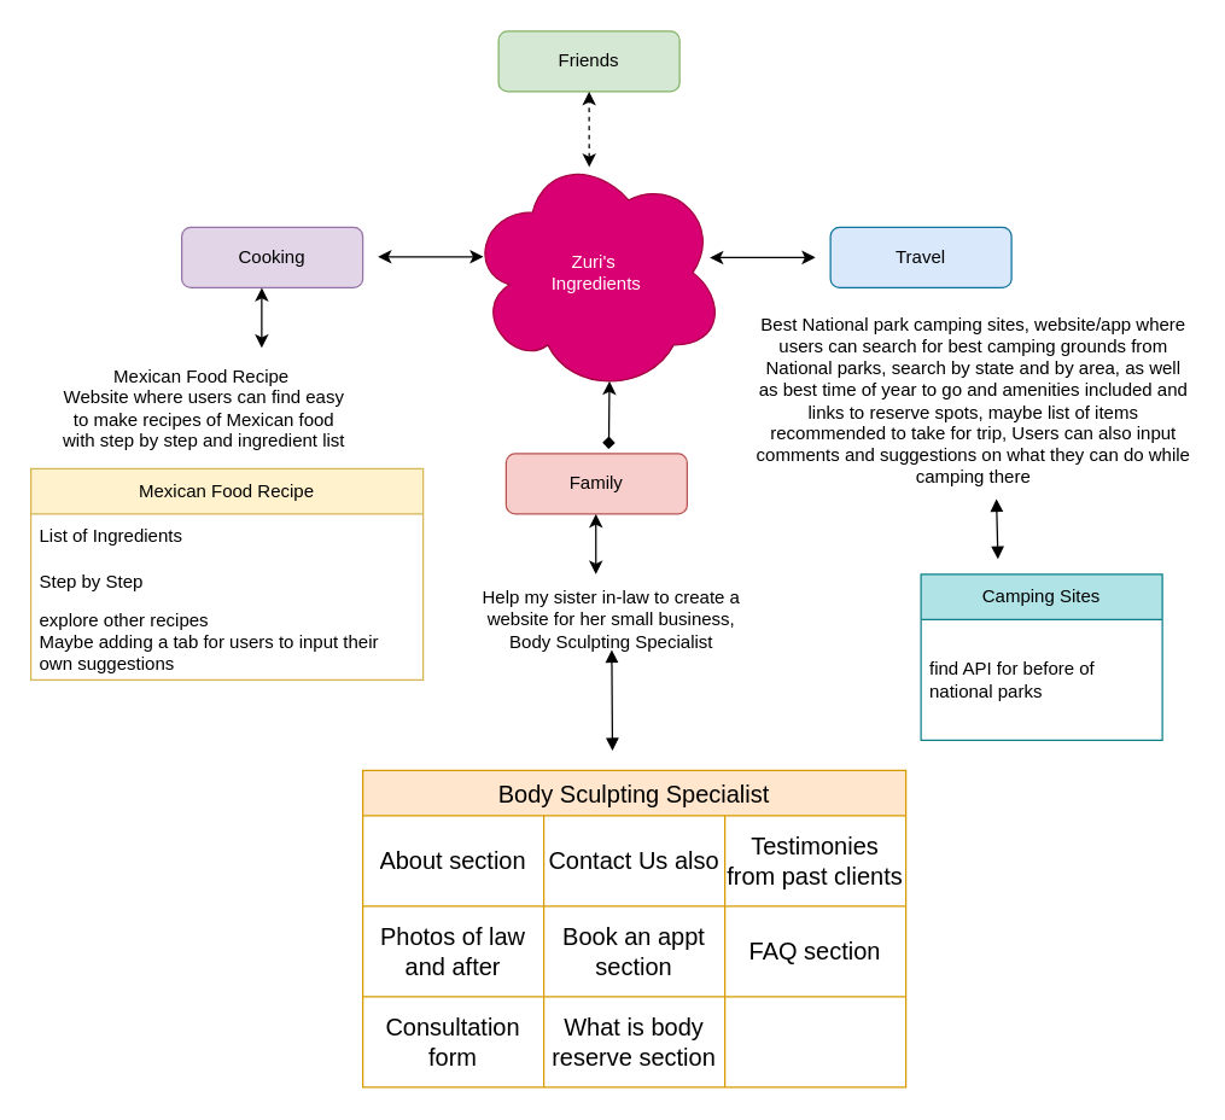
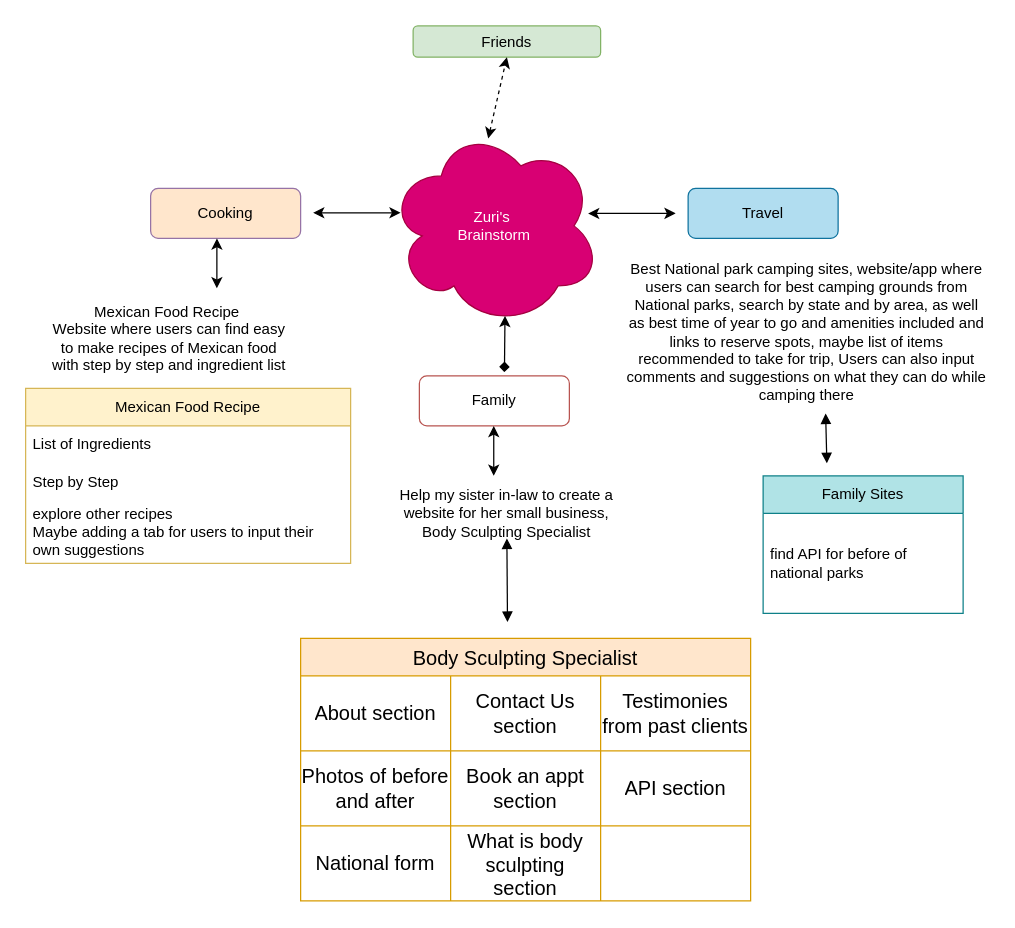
  <mxCell id="0" />
  <mxCell id="1" parent="0" />
- <mxCell id="2" value="Friends" style="rounded=1;whiteSpace=wrap;html=1;fontSize=12;glass=0;strokeWidth=1;shadow=0;fillColor=#d5e8d4;strokeColor=#82b366;" parent="1" vertex="1"><mxGeometry x="330" y="20" width="120" height="40" as="geometry" /></mxCell>
- <mxCell id="3" value="Family" style="rounded=1;whiteSpace=wrap;html=1;fontSize=12;glass=0;strokeWidth=1;shadow=0;fillColor=#f8cecc;strokeColor=#b85450;" parent="1" vertex="1"><mxGeometry x="335" y="300" width="120" height="40" as="geometry" /></mxCell>
- <mxCell id="4" value="Zuri's&amp;nbsp;&lt;br&gt;Ingredients" style="ellipse;shape=cloud;whiteSpace=wrap;html=1;fillColor=#d80073;fontColor=#ffffff;strokeColor=#A50040;" vertex="1" parent="1"><mxGeometry x="310" y="100" width="170" height="160" as="geometry" /></mxCell>
- <mxCell id="5" value="Travel" style="rounded=1;whiteSpace=wrap;html=1;fillColor=#dae8fc;strokeColor=#10739e;" vertex="1" parent="1"><mxGeometry x="550" y="150" width="120" height="40" as="geometry" /></mxCell>
- <mxCell id="6" value="Cooking" style="rounded=1;whiteSpace=wrap;html=1;fillColor=#e1d5e7;strokeColor=#9673a6;" vertex="1" parent="1"><mxGeometry x="120" y="150" width="120" height="40" as="geometry" /></mxCell>
+ <mxCell id="2" value="Friends" style="rounded=1;whiteSpace=wrap;html=1;fontSize=12;glass=0;strokeWidth=1;shadow=0;fillColor=#d5e8d4;strokeColor=#82b366;" parent="1" vertex="1"><mxGeometry x="330" y="20" width="150" height="25" as="geometry" /></mxCell>
+ <mxCell id="3" value="Family" style="rounded=1;whiteSpace=wrap;html=1;fontSize=12;glass=0;strokeWidth=1;shadow=0;fillColor=#ffffff;strokeColor=#b85450;" parent="1" vertex="1"><mxGeometry x="335" y="300" width="120" height="40" as="geometry" /></mxCell>
+ <mxCell id="4" value="Zuri's&amp;nbsp;&lt;br&gt;Brainstorm" style="ellipse;shape=cloud;whiteSpace=wrap;html=1;fillColor=#d80073;fontColor=#ffffff;strokeColor=#A50040;" vertex="1" parent="1"><mxGeometry x="310" y="100" width="170" height="160" as="geometry" /></mxCell>
+ <mxCell id="5" value="Travel" style="rounded=1;whiteSpace=wrap;html=1;fillColor=#b1ddf0;strokeColor=#10739e;" vertex="1" parent="1"><mxGeometry x="550" y="150" width="120" height="40" as="geometry" /></mxCell>
+ <mxCell id="6" value="Cooking" style="rounded=1;whiteSpace=wrap;html=1;fillColor=#ffe6cc;strokeColor=#9673a6;" vertex="1" parent="1"><mxGeometry x="120" y="150" width="120" height="40" as="geometry" /></mxCell>
  <mxCell id="7" value="" style="endArrow=classic;startArrow=classic;html=1;rounded=0;exitX=0.941;exitY=0.438;exitDx=0;exitDy=0;exitPerimeter=0;" edge="1" parent="1" source="4"><mxGeometry width="50" height="50" relative="1" as="geometry"><mxPoint x="480" y="185" as="sourcePoint" /><mxPoint x="540" y="170" as="targetPoint" /></mxGeometry></mxCell>
  <mxCell id="8" value="" style="endArrow=diamond;startArrow=classic;html=1;rounded=0;exitX=0.55;exitY=0.95;exitDx=0;exitDy=0;exitPerimeter=0;entryX=0.567;entryY=-0.075;entryDx=0;entryDy=0;entryPerimeter=0;" edge="1" parent="1" source="4" target="3"><mxGeometry width="50" height="50" relative="1" as="geometry"><mxPoint x="370" y="270" as="sourcePoint" /><mxPoint x="440" y="270" as="targetPoint" /></mxGeometry></mxCell>
  <mxCell id="9" value="" style="endArrow=classic;startArrow=classic;html=1;rounded=0;exitX=0.941;exitY=0.438;exitDx=0;exitDy=0;exitPerimeter=0;" edge="1" parent="1"><mxGeometry width="50" height="50" relative="1" as="geometry"><mxPoint x="250" y="169.5" as="sourcePoint" /><mxPoint x="320" y="169.5" as="targetPoint" /></mxGeometry></mxCell>
  <mxCell id="10" value="" style="endArrow=classic;startArrow=classic;html=1;rounded=0;exitX=0.471;exitY=0.063;exitDx=0;exitDy=0;exitPerimeter=0;entryX=0.5;entryY=1;entryDx=0;entryDy=0;dashed=1;" edge="1" parent="1" source="4" target="2"><mxGeometry width="50" height="50" relative="1" as="geometry"><mxPoint x="354" y="90" as="sourcePoint" /><mxPoint x="424" y="90" as="targetPoint" /></mxGeometry></mxCell>
  <mxCell id="11" value="" style="endArrow=classic;startArrow=classic;html=1;rounded=0;entryX=0.442;entryY=1;entryDx=0;entryDy=0;entryPerimeter=0;" edge="1" parent="1" target="6"><mxGeometry width="50" height="50" relative="1" as="geometry"><mxPoint x="173" y="230" as="sourcePoint" /><mxPoint x="210" y="250" as="targetPoint" /></mxGeometry></mxCell>
  <mxCell id="12" value="Mexican Food Recipe&amp;nbsp;&lt;br&gt;Website where users can find easy to make recipes of Mexican food with step by step and ingredient list" style="text;html=1;strokeColor=none;fillColor=none;align=center;verticalAlign=middle;whiteSpace=wrap;rounded=0;" vertex="1" parent="1"><mxGeometry x="40" y="230" width="190" height="80" as="geometry" /></mxCell>
  <mxCell id="13" value="Mexican Food Recipe" style="swimlane;fontStyle=0;childLayout=stackLayout;horizontal=1;startSize=30;horizontalStack=0;resizeParent=1;resizeParentMax=0;resizeLast=0;collapsible=1;marginBottom=0;whiteSpace=wrap;html=1;align=center;fillColor=#fff2cc;strokeColor=#d6b656;" vertex="1" parent="1"><mxGeometry x="20" y="310" width="260" height="140" as="geometry" /></mxCell>
  <mxCell id="14" value="List of Ingredients&lt;span style=&quot;white-space: pre;&quot;&gt;&#09;&lt;/span&gt;" style="text;strokeColor=none;fillColor=none;align=left;verticalAlign=middle;spacingLeft=4;spacingRight=4;overflow=hidden;points=[[0,0.5],[1,0.5]];portConstraint=eastwest;rotatable=0;whiteSpace=wrap;html=1;" vertex="1" parent="13"><mxGeometry y="30" width="260" height="30" as="geometry" /></mxCell>
  <mxCell id="15" value="Step by Step" style="text;strokeColor=none;fillColor=none;align=left;verticalAlign=middle;spacingLeft=4;spacingRight=4;overflow=hidden;points=[[0,0.5],[1,0.5]];portConstraint=eastwest;rotatable=0;whiteSpace=wrap;html=1;" vertex="1" parent="13"><mxGeometry y="60" width="260" height="30" as="geometry" /></mxCell>
  <mxCell id="16" value="explore other recipes&lt;br&gt;Maybe adding a tab for users to input their own suggestions" style="text;strokeColor=none;fillColor=none;align=left;verticalAlign=middle;spacingLeft=4;spacingRight=4;overflow=hidden;points=[[0,0.5],[1,0.5]];portConstraint=eastwest;rotatable=0;whiteSpace=wrap;html=1;" vertex="1" parent="13"><mxGeometry y="90" width="260" height="50" as="geometry" /></mxCell>
  <mxCell id="17" value="Help my sister in-law to create a website for her small business, Body Sculpting Specialist" style="text;html=1;strokeColor=none;fillColor=none;align=center;verticalAlign=middle;whiteSpace=wrap;rounded=0;" vertex="1" parent="1"><mxGeometry x="310" y="390" width="190" height="40" as="geometry" /></mxCell>
  <mxCell id="18" value="" style="endArrow=classic;startArrow=classic;html=1;rounded=0;" edge="1" parent="1"><mxGeometry width="50" height="50" relative="1" as="geometry"><mxPoint x="394.5" y="380" as="sourcePoint" /><mxPoint x="394.5" y="340" as="targetPoint" /></mxGeometry></mxCell>
  <mxCell id="19" value="" style="endArrow=block;startArrow=block;endFill=1;startFill=1;html=1;rounded=0;entryX=0.45;entryY=-0.025;entryDx=0;entryDy=0;entryPerimeter=0;exitX=0.5;exitY=1;exitDx=0;exitDy=0;" edge="1" parent="1" source="17"><mxGeometry width="160" relative="1" as="geometry"><mxPoint x="410" y="440" as="sourcePoint" /><mxPoint x="405.5" y="497" as="targetPoint" /></mxGeometry></mxCell>
  <mxCell id="20" value="Body Sculpting Specialist" style="shape=table;startSize=30;container=1;collapsible=0;childLayout=tableLayout;strokeColor=#d79b00;fontSize=16;fillColor=#ffe6cc;" vertex="1" parent="1"><mxGeometry x="240" y="510" width="360" height="210" as="geometry" /></mxCell>
  <mxCell id="21" value="" style="shape=tableRow;horizontal=0;startSize=0;swimlaneHead=0;swimlaneBody=0;strokeColor=inherit;top=0;left=0;bottom=0;right=0;collapsible=0;dropTarget=0;fillColor=none;points=[[0,0.5],[1,0.5]];portConstraint=eastwest;fontSize=16;" vertex="1" parent="20"><mxGeometry y="30" width="360" height="60" as="geometry" /></mxCell>
  <mxCell id="22" value="About section" style="shape=partialRectangle;html=1;whiteSpace=wrap;connectable=0;strokeColor=inherit;overflow=hidden;fillColor=none;top=0;left=0;bottom=0;right=0;pointerEvents=1;fontSize=16;" vertex="1" parent="21"><mxGeometry width="120" height="60" as="geometry"><mxRectangle width="120" height="60" as="alternateBounds" /></mxGeometry></mxCell>
- <mxCell id="23" value="Contact Us also" style="shape=partialRectangle;html=1;whiteSpace=wrap;connectable=0;strokeColor=inherit;overflow=hidden;fillColor=none;top=0;left=0;bottom=0;right=0;pointerEvents=1;fontSize=16;" vertex="1" parent="21"><mxGeometry x="120" width="120" height="60" as="geometry"><mxRectangle width="120" height="60" as="alternateBounds" /></mxGeometry></mxCell>
+ <mxCell id="23" value="Contact Us section" style="shape=partialRectangle;html=1;whiteSpace=wrap;connectable=0;strokeColor=inherit;overflow=hidden;fillColor=none;top=0;left=0;bottom=0;right=0;pointerEvents=1;fontSize=16;" vertex="1" parent="21"><mxGeometry x="120" width="120" height="60" as="geometry"><mxRectangle width="120" height="60" as="alternateBounds" /></mxGeometry></mxCell>
  <mxCell id="24" value="Testimonies from past clients" style="shape=partialRectangle;html=1;whiteSpace=wrap;connectable=0;strokeColor=inherit;overflow=hidden;fillColor=none;top=0;left=0;bottom=0;right=0;pointerEvents=1;fontSize=16;" vertex="1" parent="21"><mxGeometry x="240" width="120" height="60" as="geometry"><mxRectangle width="120" height="60" as="alternateBounds" /></mxGeometry></mxCell>
  <mxCell id="25" value="" style="shape=tableRow;horizontal=0;startSize=0;swimlaneHead=0;swimlaneBody=0;strokeColor=inherit;top=0;left=0;bottom=0;right=0;collapsible=0;dropTarget=0;fillColor=none;points=[[0,0.5],[1,0.5]];portConstraint=eastwest;fontSize=16;" vertex="1" parent="20"><mxGeometry y="90" width="360" height="60" as="geometry" /></mxCell>
- <mxCell id="26" value="Photos of law and after" style="shape=partialRectangle;html=1;whiteSpace=wrap;connectable=0;strokeColor=inherit;overflow=hidden;fillColor=none;top=0;left=0;bottom=0;right=0;pointerEvents=1;fontSize=16;" vertex="1" parent="25"><mxGeometry width="120" height="60" as="geometry"><mxRectangle width="120" height="60" as="alternateBounds" /></mxGeometry></mxCell>
+ <mxCell id="26" value="Photos of before and after" style="shape=partialRectangle;html=1;whiteSpace=wrap;connectable=0;strokeColor=inherit;overflow=hidden;fillColor=none;top=0;left=0;bottom=0;right=0;pointerEvents=1;fontSize=16;" vertex="1" parent="25"><mxGeometry width="120" height="60" as="geometry"><mxRectangle width="120" height="60" as="alternateBounds" /></mxGeometry></mxCell>
  <mxCell id="27" value="Book an appt section" style="shape=partialRectangle;html=1;whiteSpace=wrap;connectable=0;strokeColor=inherit;overflow=hidden;fillColor=none;top=0;left=0;bottom=0;right=0;pointerEvents=1;fontSize=16;" vertex="1" parent="25"><mxGeometry x="120" width="120" height="60" as="geometry"><mxRectangle width="120" height="60" as="alternateBounds" /></mxGeometry></mxCell>
- <mxCell id="28" value="FAQ section" style="shape=partialRectangle;html=1;whiteSpace=wrap;connectable=0;strokeColor=inherit;overflow=hidden;fillColor=none;top=0;left=0;bottom=0;right=0;pointerEvents=1;fontSize=16;" vertex="1" parent="25"><mxGeometry x="240" width="120" height="60" as="geometry"><mxRectangle width="120" height="60" as="alternateBounds" /></mxGeometry></mxCell>
+ <mxCell id="28" value="API section" style="shape=partialRectangle;html=1;whiteSpace=wrap;connectable=0;strokeColor=inherit;overflow=hidden;fillColor=none;top=0;left=0;bottom=0;right=0;pointerEvents=1;fontSize=16;" vertex="1" parent="25"><mxGeometry x="240" width="120" height="60" as="geometry"><mxRectangle width="120" height="60" as="alternateBounds" /></mxGeometry></mxCell>
  <mxCell id="29" value="" style="shape=tableRow;horizontal=0;startSize=0;swimlaneHead=0;swimlaneBody=0;strokeColor=inherit;top=0;left=0;bottom=0;right=0;collapsible=0;dropTarget=0;fillColor=none;points=[[0,0.5],[1,0.5]];portConstraint=eastwest;fontSize=16;" vertex="1" parent="20"><mxGeometry y="150" width="360" height="60" as="geometry" /></mxCell>
- <mxCell id="30" value="Consultation form" style="shape=partialRectangle;html=1;whiteSpace=wrap;connectable=0;strokeColor=inherit;overflow=hidden;fillColor=none;top=0;left=0;bottom=0;right=0;pointerEvents=1;fontSize=16;" vertex="1" parent="29"><mxGeometry width="120" height="60" as="geometry"><mxRectangle width="120" height="60" as="alternateBounds" /></mxGeometry></mxCell>
- <mxCell id="31" value="What is body reserve section" style="shape=partialRectangle;html=1;whiteSpace=wrap;connectable=0;strokeColor=inherit;overflow=hidden;fillColor=none;top=0;left=0;bottom=0;right=0;pointerEvents=1;fontSize=16;" vertex="1" parent="29"><mxGeometry x="120" width="120" height="60" as="geometry"><mxRectangle width="120" height="60" as="alternateBounds" /></mxGeometry></mxCell>
+ <mxCell id="30" value="National form" style="shape=partialRectangle;html=1;whiteSpace=wrap;connectable=0;strokeColor=inherit;overflow=hidden;fillColor=none;top=0;left=0;bottom=0;right=0;pointerEvents=1;fontSize=16;" vertex="1" parent="29"><mxGeometry width="120" height="60" as="geometry"><mxRectangle width="120" height="60" as="alternateBounds" /></mxGeometry></mxCell>
+ <mxCell id="31" value="What is body sculpting section" style="shape=partialRectangle;html=1;whiteSpace=wrap;connectable=0;strokeColor=inherit;overflow=hidden;fillColor=none;top=0;left=0;bottom=0;right=0;pointerEvents=1;fontSize=16;" vertex="1" parent="29"><mxGeometry x="120" width="120" height="60" as="geometry"><mxRectangle width="120" height="60" as="alternateBounds" /></mxGeometry></mxCell>
  <mxCell id="32" value="" style="shape=partialRectangle;html=1;whiteSpace=wrap;connectable=0;strokeColor=inherit;overflow=hidden;fillColor=none;top=0;left=0;bottom=0;right=0;pointerEvents=1;fontSize=16;" vertex="1" parent="29"><mxGeometry x="240" width="120" height="60" as="geometry"><mxRectangle width="120" height="60" as="alternateBounds" /></mxGeometry></mxCell>
- <mxCell id="33" value="Camping Sites" style="swimlane;fontStyle=0;childLayout=stackLayout;horizontal=1;startSize=30;horizontalStack=0;resizeParent=1;resizeParentMax=0;resizeLast=0;collapsible=1;marginBottom=0;whiteSpace=wrap;html=1;fillColor=#b0e3e6;strokeColor=#0e8088;" vertex="1" parent="1"><mxGeometry x="610" y="380" width="160" height="110" as="geometry" /></mxCell>
+ <mxCell id="33" value="Family Sites" style="swimlane;fontStyle=0;childLayout=stackLayout;horizontal=1;startSize=30;horizontalStack=0;resizeParent=1;resizeParentMax=0;resizeLast=0;collapsible=1;marginBottom=0;whiteSpace=wrap;html=1;fillColor=#b0e3e6;strokeColor=#0e8088;" vertex="1" parent="1"><mxGeometry x="610" y="380" width="160" height="110" as="geometry" /></mxCell>
  <mxCell id="34" value="find API for before of national parks" style="text;strokeColor=none;fillColor=none;align=left;verticalAlign=middle;spacingLeft=4;spacingRight=4;overflow=hidden;points=[[0,0.5],[1,0.5]];portConstraint=eastwest;rotatable=0;whiteSpace=wrap;html=1;" vertex="1" parent="33"><mxGeometry y="30" width="160" height="80" as="geometry" /></mxCell>
  <mxCell id="35" value="Best National park camping sites, website/app where users can search for best camping grounds from National parks, search by state and by area, as well as best time of year to go and amenities included and links to reserve spots, maybe list of items recommended to take for trip, Users can also input comments and suggestions on what they can do while camping there" style="text;html=1;strokeColor=none;fillColor=none;align=center;verticalAlign=middle;whiteSpace=wrap;rounded=0;" vertex="1" parent="1"><mxGeometry x="500" y="190" width="290" height="150" as="geometry" /></mxCell>
  <mxCell id="36" value="" style="endArrow=block;startArrow=block;endFill=1;startFill=1;html=1;rounded=0;" edge="1" parent="1"><mxGeometry width="160" relative="1" as="geometry"><mxPoint x="660" y="330" as="sourcePoint" /><mxPoint x="661" y="370" as="targetPoint" /></mxGeometry></mxCell>
